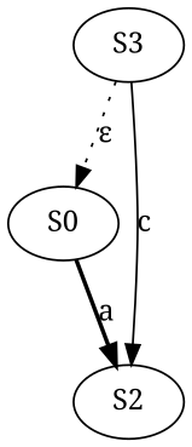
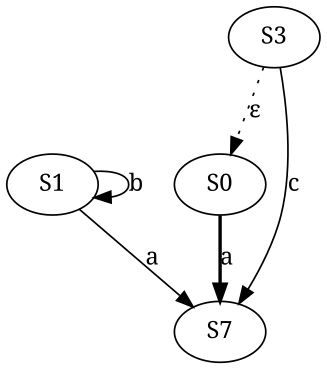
  digraph {
    fontname="Noto Serif"
    node [fontname="Noto Serif"]
    edge [fontname="Noto Serif" style=solid]
    n1 [label=S0]
-   n2 [label=S2]
+   n2 [label=S7]
+   n3 [label=S1]
    n4 [label=S3]
    n1 -> n2 [label=a style=bold]
+   n3 -> n2 [label=a]
+   n3 -> n3 [label=b]
    n4 -> n1 [label="ε" style=dotted]
    n4 -> n2 [label=c]
  }
